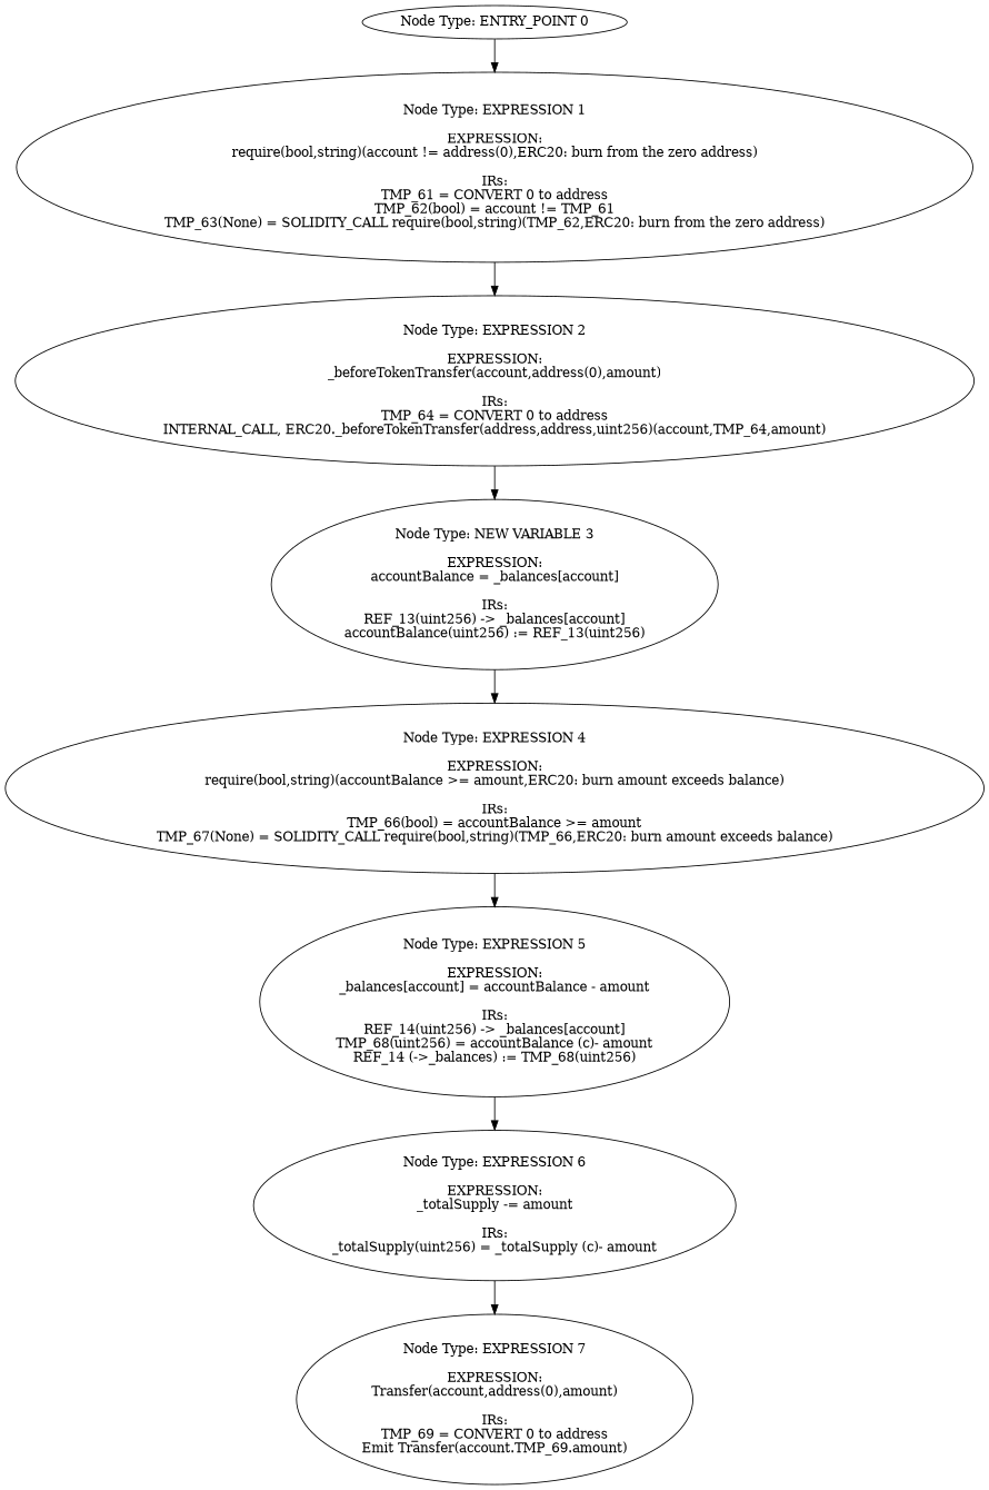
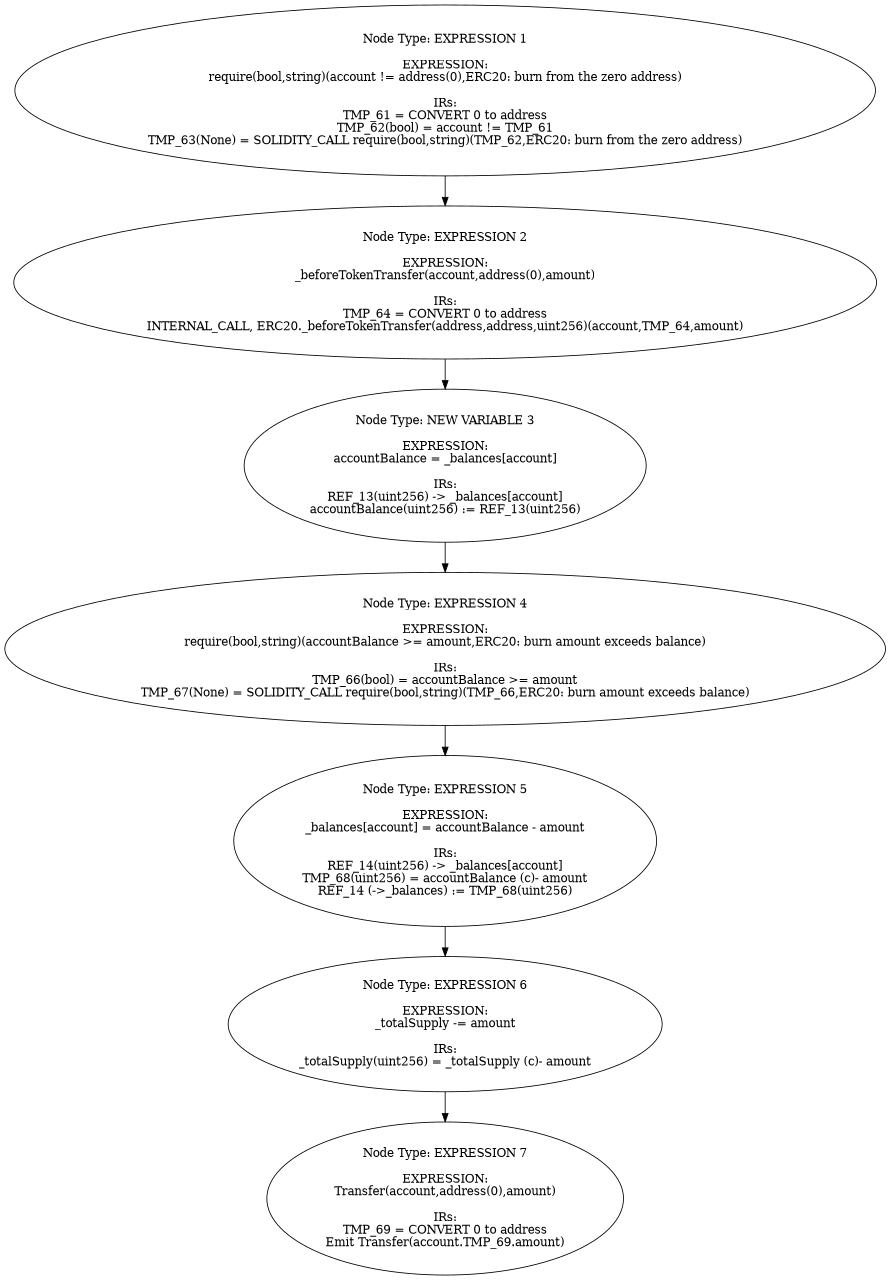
  digraph {
-   n1 [label="Node Type: ENTRY_POINT 0\n"]
    n2 [label="Node Type: EXPRESSION 1\n\nEXPRESSION:\nrequire(bool,string)(account != address(0),ERC20: burn from the zero address)\n\nIRs:\nTMP_61 = CONVERT 0 to address\nTMP_62(bool) = account != TMP_61\nTMP_63(None) = SOLIDITY_CALL require(bool,string)(TMP_62,ERC20: burn from the zero address)"]
    n3 [label="Node Type: EXPRESSION 2\n\nEXPRESSION:\n_beforeTokenTransfer(account,address(0),amount)\n\nIRs:\nTMP_64 = CONVERT 0 to address\nINTERNAL_CALL, ERC20._beforeTokenTransfer(address,address,uint256)(account,TMP_64,amount)"]
    n4 [label="Node Type: NEW VARIABLE 3\n\nEXPRESSION:\naccountBalance = _balances[account]\n\nIRs:\nREF_13(uint256) -> _balances[account]\naccountBalance(uint256) := REF_13(uint256)"]
    n5 [label="Node Type: EXPRESSION 4\n\nEXPRESSION:\nrequire(bool,string)(accountBalance >= amount,ERC20: burn amount exceeds balance)\n\nIRs:\nTMP_66(bool) = accountBalance >= amount\nTMP_67(None) = SOLIDITY_CALL require(bool,string)(TMP_66,ERC20: burn amount exceeds balance)"]
    n6 [label="Node Type: EXPRESSION 5\n\nEXPRESSION:\n_balances[account] = accountBalance - amount\n\nIRs:\nREF_14(uint256) -> _balances[account]\nTMP_68(uint256) = accountBalance (c)- amount\nREF_14 (->_balances) := TMP_68(uint256)"]
    n7 [label="Node Type: EXPRESSION 6\n\nEXPRESSION:\n_totalSupply -= amount\n\nIRs:\n_totalSupply(uint256) = _totalSupply (c)- amount"]
    n8 [label="Node Type: EXPRESSION 7\n\nEXPRESSION:\nTransfer(account,address(0),amount)\n\nIRs:\nTMP_69 = CONVERT 0 to address\nEmit Transfer(account.TMP_69.amount)"]
-   n1 -> n2
    n2 -> n3
    n3 -> n4
    n4 -> n5
    n5 -> n6
    n6 -> n7
    n7 -> n8
  }
